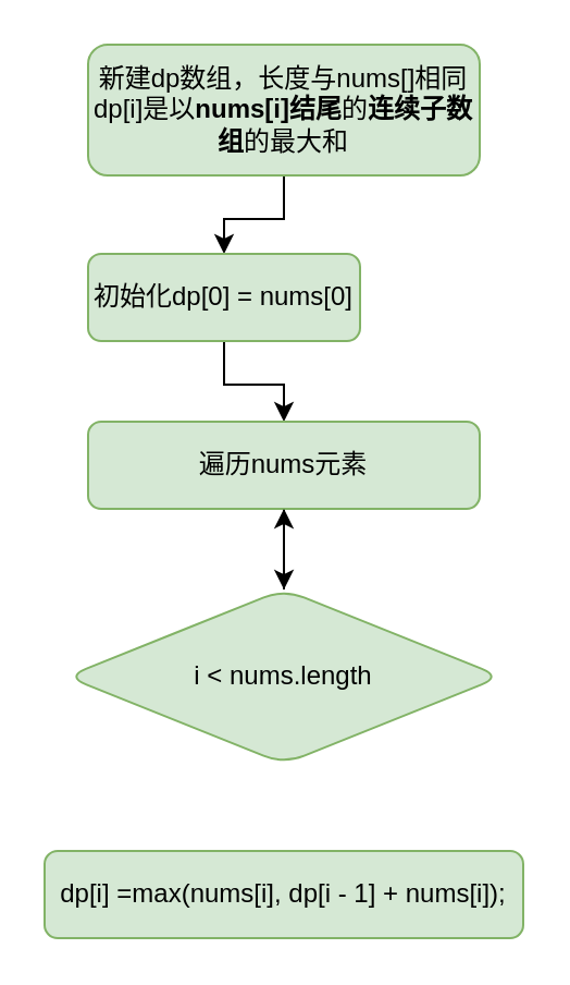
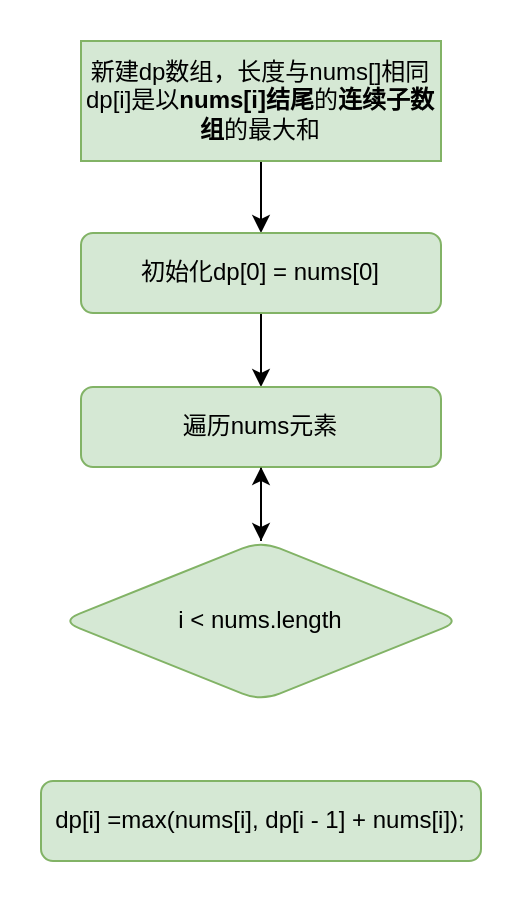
  <mxCell id="0" />
  <mxCell id="1" parent="0" />
  <mxCell id="2" value="" style="edgeStyle=orthogonalEdgeStyle;rounded=0;orthogonalLoop=1;jettySize=auto;html=1;" edge="1" parent="1" source="3" target="5"><mxGeometry relative="1" as="geometry" /></mxCell>
- <mxCell id="3" value="新建dp数组，长度与nums[]相同&lt;br&gt;dp[i]是以&lt;span style=&quot;font-weight: 600&quot; class=&quot;notion-enable-hover&quot;&gt;nums[i]结尾&lt;/span&gt;的&lt;span style=&quot;font-weight: 600&quot; class=&quot;notion-enable-hover&quot;&gt;连续子数组&lt;/span&gt;的最大和" style="rounded=1;whiteSpace=wrap;html=1;fillColor=#d5e8d4;strokeColor=#82b366;" vertex="1" parent="1"><mxGeometry x="40" y="20" width="180" height="60" as="geometry" /></mxCell>
+ <mxCell id="3" value="新建dp数组，长度与nums[]相同&lt;br&gt;dp[i]是以&lt;span style=&quot;font-weight: 600&quot; class=&quot;notion-enable-hover&quot;&gt;nums[i]结尾&lt;/span&gt;的&lt;span style=&quot;font-weight: 600&quot; class=&quot;notion-enable-hover&quot;&gt;连续子数组&lt;/span&gt;的最大和" style="whiteSpace=wrap;html=1;fillColor=#d5e8d4;strokeColor=#82b366;rounded=0;" vertex="1" parent="1"><mxGeometry x="40" y="20" width="180" height="60" as="geometry" /></mxCell>
  <mxCell id="4" value="" style="edgeStyle=orthogonalEdgeStyle;rounded=0;orthogonalLoop=1;jettySize=auto;html=1;" edge="1" parent="1" source="5" target="7"><mxGeometry relative="1" as="geometry" /></mxCell>
- <mxCell id="5" value="初始化dp[0] = nums[0]" style="rounded=1;whiteSpace=wrap;html=1;fillColor=#d5e8d4;strokeColor=#82b366;" vertex="1" parent="1"><mxGeometry x="40" y="116" width="125" height="40" as="geometry" /></mxCell>
+ <mxCell id="5" value="初始化dp[0] = nums[0]" style="rounded=1;whiteSpace=wrap;html=1;fillColor=#d5e8d4;strokeColor=#82b366;" vertex="1" parent="1"><mxGeometry x="40" y="116" width="180" height="40" as="geometry" /></mxCell>
  <mxCell id="6" value="" style="edgeStyle=orthogonalEdgeStyle;rounded=0;orthogonalLoop=1;jettySize=auto;html=1;" edge="1" parent="1" source="7"><mxGeometry relative="1" as="geometry"><mxPoint x="130.029" y="270" as="targetPoint" /></mxGeometry></mxCell>
  <mxCell id="7" value="遍历nums元素" style="rounded=1;whiteSpace=wrap;html=1;fillColor=#d5e8d4;strokeColor=#82b366;" vertex="1" parent="1"><mxGeometry x="40" y="193" width="180" height="40" as="geometry" /></mxCell>
  <mxCell id="8" value="" style="edgeStyle=orthogonalEdgeStyle;rounded=0;orthogonalLoop=1;jettySize=auto;html=1;" edge="1" parent="1" source="9" target="7"><mxGeometry relative="1" as="geometry" /></mxCell>
  <mxCell id="9" value="i &amp;lt; nums.length" style="rhombus;whiteSpace=wrap;html=1;fillColor=#d5e8d4;strokeColor=#82b366;rounded=1;" vertex="1" parent="1"><mxGeometry x="30" y="270" width="200" height="80" as="geometry" /></mxCell>
  <mxCell id="10" value="dp[i] =max(nums[i], dp[i - 1] + nums[i]); " style="whiteSpace=wrap;html=1;fillColor=#d5e8d4;strokeColor=#82b366;rounded=1;" vertex="1" parent="1"><mxGeometry x="20" y="390" width="220" height="40" as="geometry" /></mxCell>
